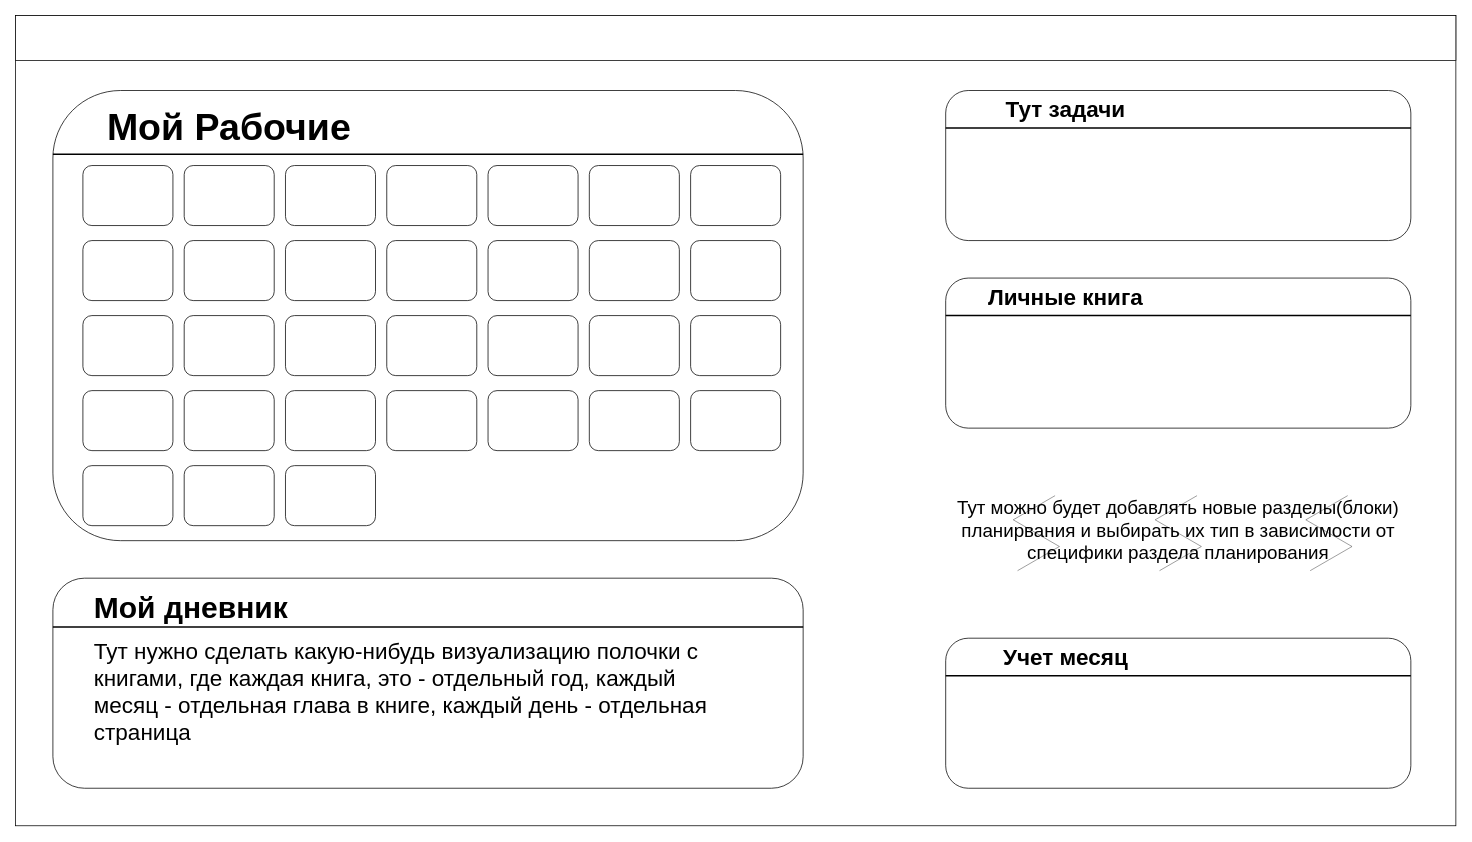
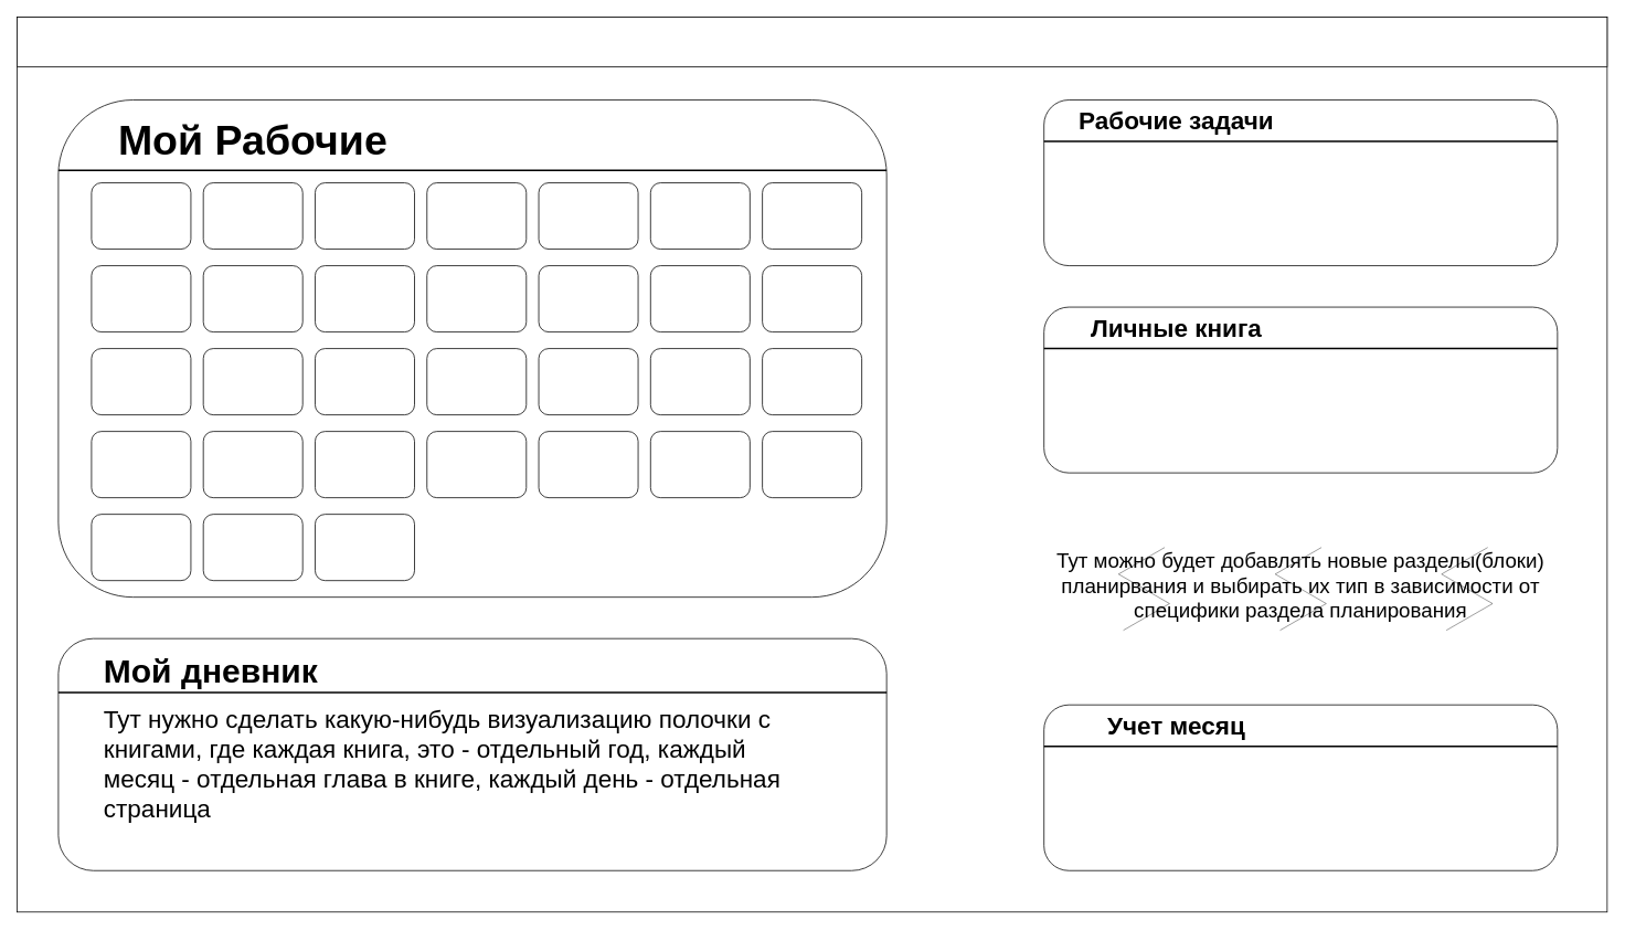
  <mxCell id="0" />
  <mxCell id="1" parent="0" />
  <mxCell id="2" value="" style="rounded=0;whiteSpace=wrap;html=1;" vertex="1" parent="1"><mxGeometry width="1920" height="1080" as="geometry" x="20" y="20" /></mxCell>
  <mxCell id="3" value="" style="rounded=1;whiteSpace=wrap;html=1;glass=0;sketch=0;shadow=0;" vertex="1" parent="1"><mxGeometry x="70" y="120" width="1000" height="600" as="geometry" /></mxCell>
  <mxCell id="4" value="" style="rounded=1;whiteSpace=wrap;html=1;" vertex="1" parent="1"><mxGeometry x="110" y="220" width="120" height="80" as="geometry" /></mxCell>
  <mxCell id="5" value="" style="rounded=1;whiteSpace=wrap;html=1;" vertex="1" parent="1"><mxGeometry x="245" y="220" width="120" height="80" as="geometry" /></mxCell>
  <mxCell id="6" value="" style="rounded=1;whiteSpace=wrap;html=1;" vertex="1" parent="1"><mxGeometry x="380" y="220" width="120" height="80" as="geometry" /></mxCell>
  <mxCell id="7" value="" style="rounded=1;whiteSpace=wrap;html=1;" vertex="1" parent="1"><mxGeometry x="515" y="220" width="120" height="80" as="geometry" /></mxCell>
  <mxCell id="8" value="" style="rounded=1;whiteSpace=wrap;html=1;" vertex="1" parent="1"><mxGeometry x="650" y="220" width="120" height="80" as="geometry" /></mxCell>
  <mxCell id="9" value="" style="rounded=1;whiteSpace=wrap;html=1;" vertex="1" parent="1"><mxGeometry x="785" y="220" width="120" height="80" as="geometry" /></mxCell>
  <mxCell id="10" value="" style="rounded=1;whiteSpace=wrap;html=1;shadow=0;glass=0;sketch=0;" vertex="1" parent="1"><mxGeometry x="920" y="220" width="120" height="80" as="geometry" /></mxCell>
  <mxCell id="11" value="" style="rounded=1;whiteSpace=wrap;html=1;" vertex="1" parent="1"><mxGeometry x="110" y="320" width="120" height="80" as="geometry" /></mxCell>
  <mxCell id="12" value="" style="rounded=1;whiteSpace=wrap;html=1;" vertex="1" parent="1"><mxGeometry x="245" y="320" width="120" height="80" as="geometry" /></mxCell>
  <mxCell id="13" value="" style="rounded=1;whiteSpace=wrap;html=1;" vertex="1" parent="1"><mxGeometry x="380" y="320" width="120" height="80" as="geometry" /></mxCell>
  <mxCell id="14" value="" style="rounded=1;whiteSpace=wrap;html=1;" vertex="1" parent="1"><mxGeometry x="515" y="320" width="120" height="80" as="geometry" /></mxCell>
  <mxCell id="15" value="" style="rounded=1;whiteSpace=wrap;html=1;" vertex="1" parent="1"><mxGeometry x="650" y="320" width="120" height="80" as="geometry" /></mxCell>
  <mxCell id="16" value="" style="rounded=1;whiteSpace=wrap;html=1;" vertex="1" parent="1"><mxGeometry x="785" y="320" width="120" height="80" as="geometry" /></mxCell>
  <mxCell id="17" value="" style="rounded=1;whiteSpace=wrap;html=1;shadow=0;glass=0;sketch=0;" vertex="1" parent="1"><mxGeometry x="920" y="320" width="120" height="80" as="geometry" /></mxCell>
  <mxCell id="18" value="" style="rounded=1;whiteSpace=wrap;html=1;" vertex="1" parent="1"><mxGeometry x="110" y="420" width="120" height="80" as="geometry" /></mxCell>
  <mxCell id="19" value="" style="rounded=1;whiteSpace=wrap;html=1;" vertex="1" parent="1"><mxGeometry x="245" y="420" width="120" height="80" as="geometry" /></mxCell>
  <mxCell id="20" value="" style="rounded=1;whiteSpace=wrap;html=1;" vertex="1" parent="1"><mxGeometry x="380" y="420" width="120" height="80" as="geometry" /></mxCell>
  <mxCell id="21" value="" style="rounded=1;whiteSpace=wrap;html=1;" vertex="1" parent="1"><mxGeometry x="515" y="420" width="120" height="80" as="geometry" /></mxCell>
  <mxCell id="22" value="" style="rounded=1;whiteSpace=wrap;html=1;" vertex="1" parent="1"><mxGeometry x="650" y="420" width="120" height="80" as="geometry" /></mxCell>
  <mxCell id="23" value="" style="rounded=1;whiteSpace=wrap;html=1;" vertex="1" parent="1"><mxGeometry x="785" y="420" width="120" height="80" as="geometry" /></mxCell>
  <mxCell id="24" value="" style="rounded=1;whiteSpace=wrap;html=1;shadow=0;glass=0;sketch=0;" vertex="1" parent="1"><mxGeometry x="920" y="420" width="120" height="80" as="geometry" /></mxCell>
  <mxCell id="25" value="" style="rounded=1;whiteSpace=wrap;html=1;" vertex="1" parent="1"><mxGeometry x="110" y="520" width="120" height="80" as="geometry" /></mxCell>
  <mxCell id="26" value="" style="rounded=1;whiteSpace=wrap;html=1;" vertex="1" parent="1"><mxGeometry x="245" y="520" width="120" height="80" as="geometry" /></mxCell>
  <mxCell id="27" value="" style="rounded=1;whiteSpace=wrap;html=1;" vertex="1" parent="1"><mxGeometry x="380" y="520" width="120" height="80" as="geometry" /></mxCell>
  <mxCell id="28" value="" style="rounded=1;whiteSpace=wrap;html=1;" vertex="1" parent="1"><mxGeometry x="515" y="520" width="120" height="80" as="geometry" /></mxCell>
  <mxCell id="29" value="" style="rounded=1;whiteSpace=wrap;html=1;" vertex="1" parent="1"><mxGeometry x="650" y="520" width="120" height="80" as="geometry" /></mxCell>
  <mxCell id="30" value="" style="rounded=1;whiteSpace=wrap;html=1;" vertex="1" parent="1"><mxGeometry x="785" y="520" width="120" height="80" as="geometry" /></mxCell>
  <mxCell id="31" value="" style="rounded=1;whiteSpace=wrap;html=1;shadow=0;glass=0;sketch=0;" vertex="1" parent="1"><mxGeometry x="920" y="520" width="120" height="80" as="geometry" /></mxCell>
  <mxCell id="32" value="" style="rounded=1;whiteSpace=wrap;html=1;" vertex="1" parent="1"><mxGeometry x="110" y="620" width="120" height="80" as="geometry" /></mxCell>
  <mxCell id="33" value="" style="rounded=1;whiteSpace=wrap;html=1;" vertex="1" parent="1"><mxGeometry x="245" y="620" width="120" height="80" as="geometry" /></mxCell>
  <mxCell id="34" value="" style="rounded=1;whiteSpace=wrap;html=1;" vertex="1" parent="1"><mxGeometry x="380" y="620" width="120" height="80" as="geometry" /></mxCell>
  <mxCell id="35" value="&lt;h1&gt;&lt;sup&gt;&lt;font style=&quot;font-size: 50px&quot;&gt;Мой Рабочие&lt;/font&gt;&lt;/sup&gt;&lt;/h1&gt;" style="text;html=1;strokeColor=none;fillColor=none;align=center;verticalAlign=middle;whiteSpace=wrap;rounded=0;shadow=0;glass=0;sketch=0;" vertex="1" parent="1"><mxGeometry x="110" y="140" width="390" height="60" as="geometry" /></mxCell>
  <mxCell id="36" value="" style="rounded=1;whiteSpace=wrap;html=1;shadow=0;glass=0;sketch=0;" vertex="1" parent="1"><mxGeometry x="70" y="770" width="1000" height="280" as="geometry" /></mxCell>
  <mxCell id="37" value="&lt;h1&gt;&lt;font style=&quot;font-size: 40px&quot;&gt;Мой дневник&lt;/font&gt;&lt;/h1&gt;&lt;p&gt;&lt;font style=&quot;font-size: 30px&quot;&gt;Тут нужно сделать какую-нибудь визуализацию полочки с книгами, где каждая книга, это - отдельный год, каждый месяц - отдельная глава в книге, каждый день - отдельная страница&lt;/font&gt;&lt;/p&gt;&lt;p&gt;&lt;font style=&quot;font-size: 30px&quot;&gt;&lt;br&gt;&lt;/font&gt;&lt;/p&gt;" style="text;html=1;strokeColor=none;fillColor=none;spacing=5;spacingTop=-20;whiteSpace=wrap;overflow=hidden;rounded=0;shadow=0;glass=0;sketch=0;" vertex="1" parent="1"><mxGeometry x="120" y="780" width="850" height="240" as="geometry" /></mxCell>
  <mxCell id="38" value="" style="rounded=1;whiteSpace=wrap;html=1;shadow=0;glass=0;sketch=0;" vertex="1" parent="1"><mxGeometry x="1260" y="120" width="620" height="200" as="geometry" /></mxCell>
  <mxCell id="39" value="" style="rounded=1;whiteSpace=wrap;html=1;shadow=0;glass=0;sketch=0;" vertex="1" parent="1"><mxGeometry x="1260" y="850" width="620" height="200" as="geometry" /></mxCell>
  <mxCell id="40" value="" style="rounded=1;whiteSpace=wrap;html=1;shadow=0;glass=0;sketch=0;" vertex="1" parent="1"><mxGeometry x="1260" y="370" width="620" height="200" as="geometry" /></mxCell>
  <mxCell id="41" value="" style="rounded=0;whiteSpace=wrap;html=1;shadow=0;glass=0;sketch=0;" vertex="1" parent="1"><mxGeometry width="1920" height="60" as="geometry" x="20" y="20" /></mxCell>
  <mxCell id="42" value="" style="edgeStyle=isometricEdgeStyle;endArrow=none;html=1;rounded=0;opacity=50;" edge="1" parent="1"><mxGeometry width="50" height="100" relative="1" as="geometry"><mxPoint x="1545" y="760" as="sourcePoint" /><mxPoint x="1595" y="660" as="targetPoint" /></mxGeometry></mxCell>
  <mxCell id="43" value="" style="edgeStyle=isometricEdgeStyle;endArrow=none;html=1;rounded=0;opacity=50;" edge="1" parent="1"><mxGeometry width="50" height="100" relative="1" as="geometry"><mxPoint x="1355.8" y="760" as="sourcePoint" /><mxPoint x="1405.8" y="660" as="targetPoint" /></mxGeometry></mxCell>
  <mxCell id="44" value="" style="edgeStyle=isometricEdgeStyle;endArrow=none;html=1;rounded=0;opacity=50;" edge="1" parent="1"><mxGeometry width="50" height="100" relative="1" as="geometry"><mxPoint x="1745.8" y="760" as="sourcePoint" /><mxPoint x="1795.8" y="660" as="targetPoint" /></mxGeometry></mxCell>
  <mxCell id="45" value="" style="line;strokeWidth=2;html=1;rounded=1;shadow=0;glass=0;sketch=0;" vertex="1" parent="1"><mxGeometry x="70" y="200" width="1000" height="10" as="geometry" /></mxCell>
  <mxCell id="46" value="" style="line;strokeWidth=2;html=1;rounded=1;shadow=0;glass=0;sketch=0;" vertex="1" parent="1"><mxGeometry x="70" y="830" width="1000" height="10" as="geometry" /></mxCell>
  <mxCell id="47" value="" style="line;strokeWidth=2;html=1;rounded=1;shadow=0;glass=0;sketch=0;" vertex="1" parent="1"><mxGeometry x="1260" y="165" width="620" height="10" as="geometry" /></mxCell>
  <mxCell id="48" value="" style="line;strokeWidth=2;html=1;rounded=1;shadow=0;glass=0;sketch=0;" vertex="1" parent="1"><mxGeometry x="1260" y="415" width="620" height="10" as="geometry" /></mxCell>
  <mxCell id="49" value="" style="line;strokeWidth=2;html=1;rounded=1;shadow=0;glass=0;sketch=0;" vertex="1" parent="1"><mxGeometry x="1260" y="895" width="620" height="10" as="geometry" /></mxCell>
- <mxCell id="50" value="&lt;span style=&quot;font-size: 30px&quot;&gt;&lt;b&gt;Тут задачи&lt;/b&gt;&lt;/span&gt;" style="text;html=1;strokeColor=none;fillColor=none;align=center;verticalAlign=middle;whiteSpace=wrap;rounded=0;shadow=0;glass=0;sketch=0;" vertex="1" parent="1"><mxGeometry x="1260" y="90" width="320" height="110" as="geometry" /></mxCell>
+ <mxCell id="50" value="&lt;span style=&quot;font-size: 30px&quot;&gt;&lt;b&gt;Рабочие задачи&lt;/b&gt;&lt;/span&gt;" style="text;html=1;strokeColor=none;fillColor=none;align=center;verticalAlign=middle;whiteSpace=wrap;rounded=0;shadow=0;glass=0;sketch=0;" vertex="1" parent="1"><mxGeometry x="1260" y="90" width="320" height="110" as="geometry" /></mxCell>
  <mxCell id="51" value="&lt;span style=&quot;font-size: 30px&quot;&gt;&lt;b&gt;Личные книга&lt;br&gt;&lt;/b&gt;&lt;/span&gt;" style="text;html=1;strokeColor=none;fillColor=none;align=center;verticalAlign=middle;whiteSpace=wrap;rounded=0;shadow=0;glass=0;sketch=0;" vertex="1" parent="1"><mxGeometry x="1260" y="340" width="320" height="110" as="geometry" /></mxCell>
  <mxCell id="52" value="&lt;span style=&quot;font-size: 30px&quot;&gt;&lt;b&gt;Учет месяц&lt;/b&gt;&lt;/span&gt;" style="text;html=1;strokeColor=none;fillColor=none;align=center;verticalAlign=middle;whiteSpace=wrap;rounded=0;shadow=0;glass=0;sketch=0;" vertex="1" parent="1"><mxGeometry x="1260" y="820" width="320" height="110" as="geometry" /></mxCell>
  <mxCell id="53" value="&lt;font style=&quot;font-size: 25px&quot;&gt;Тут можно будет добавлять новые разделы(блоки) планирвания и выбирать их тип в зависимости от специфики раздела планирования&lt;/font&gt;" style="text;html=1;strokeColor=none;fillColor=none;align=center;verticalAlign=middle;whiteSpace=wrap;rounded=0;shadow=0;glass=0;sketch=0;" vertex="1" parent="1"><mxGeometry x="1260" y="630" width="620" height="150" as="geometry" /></mxCell>
